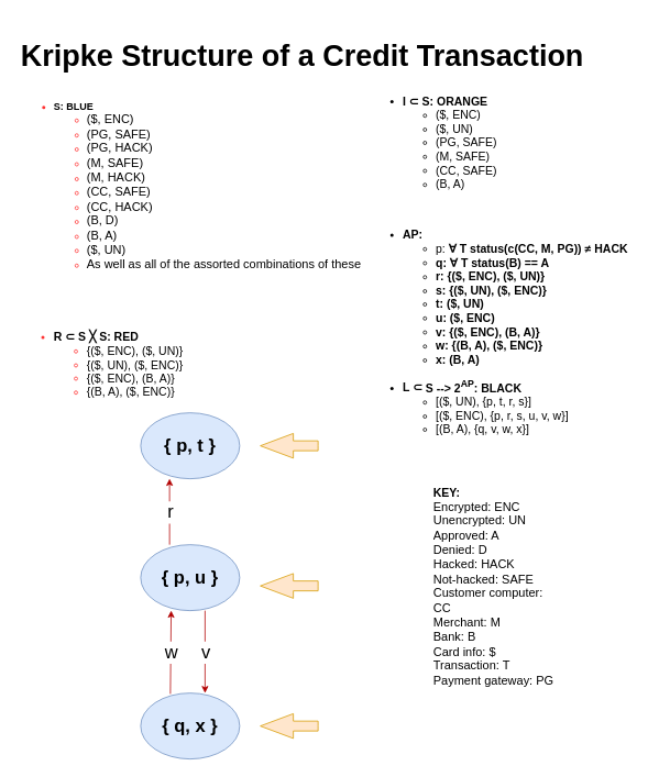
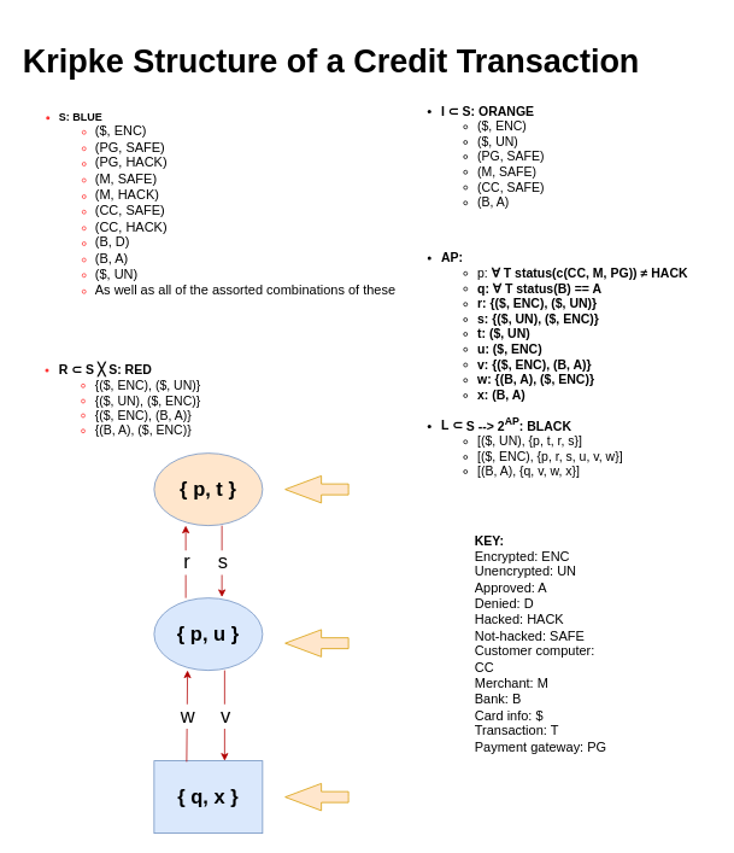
  <mxCell id="0" />
  <mxCell id="1" parent="0" />
- <mxCell id="2" value="&lt;font size=&quot;1&quot;&gt;&lt;b style=&quot;font-size: 22px;&quot;&gt;{ p, t }&lt;/b&gt;&lt;/font&gt;" style="ellipse;whiteSpace=wrap;html=1;fontFamily=Helvetica;fontSize=12;fillColor=#dae8fc;strokeColor=#6c8ebf;" vertex="1" parent="1"><mxGeometry x="170" y="500" width="120" height="80" as="geometry" /></mxCell>
- <mxCell id="3" value="&lt;font size=&quot;1&quot;&gt;&lt;b style=&quot;font-size: 22px;&quot;&gt;{ q, x }&lt;/b&gt;&lt;/font&gt;" style="ellipse;whiteSpace=wrap;html=1;fontFamily=Helvetica;fontSize=12;fillColor=#dae8fc;strokeColor=#6c8ebf;" vertex="1" parent="1"><mxGeometry x="170" y="840" width="120" height="80" as="geometry" /></mxCell>
+ <mxCell id="2" value="&lt;font size=&quot;1&quot;&gt;&lt;b style=&quot;font-size: 22px;&quot;&gt;{ p, t }&lt;/b&gt;&lt;/font&gt;" style="ellipse;whiteSpace=wrap;html=1;fontFamily=Helvetica;fontSize=12;fillColor=#ffe6cc;strokeColor=#6c8ebf;" vertex="1" parent="1"><mxGeometry x="170" y="500" width="120" height="80" as="geometry" /></mxCell>
+ <mxCell id="3" value="&lt;font size=&quot;1&quot;&gt;&lt;b style=&quot;font-size: 22px;&quot;&gt;{ q, x }&lt;/b&gt;&lt;/font&gt;" style="whiteSpace=wrap;html=1;fontFamily=Helvetica;fontSize=12;fillColor=#dae8fc;strokeColor=#6c8ebf;rounded=0;" vertex="1" parent="1"><mxGeometry x="170" y="840" width="120" height="80" as="geometry" /></mxCell>
  <mxCell id="4" value="&lt;font size=&quot;1&quot;&gt;&lt;b style=&quot;font-size: 22px;&quot;&gt;{ p, u }&lt;/b&gt;&lt;/font&gt;" style="ellipse;whiteSpace=wrap;html=1;fontFamily=Helvetica;fontSize=12;fillColor=#dae8fc;strokeColor=#6c8ebf;" vertex="1" parent="1"><mxGeometry x="170" y="660" width="120" height="80" as="geometry" /></mxCell>
+ <mxCell id="5" value="" style="endArrow=classic;html=1;rounded=0;fontFamily=Helvetica;fontSize=22;exitX=0.625;exitY=1;exitDx=0;exitDy=0;exitPerimeter=0;entryX=0.625;entryY=-0.012;entryDx=0;entryDy=0;entryPerimeter=0;fillColor=#e51400;strokeColor=#B20000;" edge="1" parent="1" source="2" target="4"><mxGeometry relative="1" as="geometry"><mxPoint x="245" y="620" as="sourcePoint" /><mxPoint x="345" y="620" as="targetPoint" /></mxGeometry></mxCell>
+ <mxCell id="6" value="s" style="edgeLabel;resizable=0;html=1;align=center;verticalAlign=middle;fontFamily=Helvetica;fontSize=22;" connectable="0" vertex="1" parent="5"><mxGeometry relative="1" as="geometry" /></mxCell>
  <mxCell id="7" value="" style="endArrow=classic;html=1;rounded=0;fontFamily=Helvetica;fontSize=22;exitX=0.292;exitY=0;exitDx=0;exitDy=0;exitPerimeter=0;fillColor=#e51400;strokeColor=#B20000;" edge="1" parent="1" source="4"><mxGeometry relative="1" as="geometry"><mxPoint x="105" y="630" as="sourcePoint" /><mxPoint x="205" y="580" as="targetPoint" /></mxGeometry></mxCell>
  <mxCell id="8" value="r" style="edgeLabel;resizable=0;html=1;align=center;verticalAlign=middle;fontFamily=Helvetica;fontSize=22;" connectable="0" vertex="1" parent="7"><mxGeometry relative="1" as="geometry" /></mxCell>
  <mxCell id="9" value="" style="endArrow=classic;html=1;rounded=0;fontFamily=Helvetica;fontSize=22;exitX=0.65;exitY=1;exitDx=0;exitDy=0;exitPerimeter=0;entryX=0.65;entryY=0;entryDx=0;entryDy=0;entryPerimeter=0;fillColor=#e51400;strokeColor=#B20000;" edge="1" parent="1" source="4" target="3"><mxGeometry relative="1" as="geometry"><mxPoint x="230" y="790" as="sourcePoint" /><mxPoint x="330" y="790" as="targetPoint" /></mxGeometry></mxCell>
  <mxCell id="10" value="v" style="edgeLabel;resizable=0;html=1;align=center;verticalAlign=middle;fontFamily=Helvetica;fontSize=22;" connectable="0" vertex="1" parent="9"><mxGeometry relative="1" as="geometry" /></mxCell>
  <mxCell id="11" value="" style="endArrow=classic;html=1;rounded=0;fontFamily=Helvetica;fontSize=22;entryX=0.308;entryY=1;entryDx=0;entryDy=0;entryPerimeter=0;exitX=0.3;exitY=0.013;exitDx=0;exitDy=0;exitPerimeter=0;fillColor=#e51400;strokeColor=#B20000;" edge="1" parent="1" source="3" target="4"><mxGeometry relative="1" as="geometry"><mxPoint x="125" y="790" as="sourcePoint" /><mxPoint x="225" y="790" as="targetPoint" /></mxGeometry></mxCell>
  <mxCell id="12" value="w" style="edgeLabel;resizable=0;html=1;align=center;verticalAlign=middle;fontFamily=Helvetica;fontSize=22;" connectable="0" vertex="1" parent="11"><mxGeometry relative="1" as="geometry" /></mxCell>
  <mxCell id="13" value="" style="html=1;shadow=0;dashed=0;align=center;verticalAlign=middle;shape=mxgraph.arrows2.arrow;dy=0.6;dx=40;flipH=1;notch=0;fontFamily=Helvetica;fontSize=22;fillColor=#ffe6cc;strokeColor=#d79b00;" vertex="1" parent="1"><mxGeometry x="315" y="525" width="70" height="30" as="geometry" /></mxCell>
  <mxCell id="14" value="" style="html=1;shadow=0;dashed=0;align=center;verticalAlign=middle;shape=mxgraph.arrows2.arrow;dy=0.6;dx=40;flipH=1;notch=0;fontFamily=Helvetica;fontSize=22;fillColor=#ffe6cc;strokeColor=#d79b00;" vertex="1" parent="1"><mxGeometry x="315" y="865" width="70" height="30" as="geometry" /></mxCell>
  <mxCell id="15" value="" style="html=1;shadow=0;dashed=0;align=center;verticalAlign=middle;shape=mxgraph.arrows2.arrow;dy=0.6;dx=40;flipH=1;notch=0;fontFamily=Helvetica;fontSize=22;fillColor=#ffe6cc;strokeColor=#d79b00;" vertex="1" parent="1"><mxGeometry x="315" y="695" width="70" height="30" as="geometry" /></mxCell>
  <mxCell id="16" value="&lt;h1&gt;&lt;font style=&quot;font-size: 36px;&quot; color=&quot;#000000&quot;&gt;Kripke Structure of a Credit Transaction&lt;/font&gt;&lt;/h1&gt;&lt;div style=&quot;&quot;&gt;&lt;ul style=&quot;&quot;&gt;&lt;li style=&quot;font-size: 12px;&quot;&gt;&lt;font color=&quot;#000000&quot;&gt;&lt;b&gt;S: BLUE&lt;/b&gt;&lt;/font&gt;&lt;/li&gt;&lt;ul style=&quot;font-size: 12px;&quot;&gt;&lt;li&gt;&lt;p style=&quot;margin: 0in; font-size: 11pt;&quot;&gt;&lt;font color=&quot;#000000&quot;&gt;($, ENC)&lt;/font&gt;&lt;/p&gt;&lt;/li&gt;&lt;li&gt;&lt;p style=&quot;margin: 0in; font-size: 11pt;&quot;&gt;&lt;span style=&quot;font-size: 11pt; background-color: initial;&quot;&gt;&lt;font color=&quot;#000000&quot;&gt;(PG, SAFE)&lt;/font&gt;&lt;/span&gt;&lt;/p&gt;&lt;/li&gt;&lt;li&gt;&lt;p style=&quot;margin: 0in; font-size: 11pt;&quot;&gt;&lt;span style=&quot;font-size: 11pt; background-color: initial;&quot;&gt;&lt;font color=&quot;#000000&quot;&gt;(PG, HACK)&lt;/font&gt;&lt;/span&gt;&lt;/p&gt;&lt;/li&gt;&lt;li&gt;&lt;p style=&quot;margin: 0in; font-size: 11pt;&quot;&gt;&lt;span style=&quot;font-size: 11pt; background-color: initial;&quot;&gt;&lt;font color=&quot;#000000&quot;&gt;(M, SAFE)&lt;/font&gt;&lt;/span&gt;&lt;/p&gt;&lt;/li&gt;&lt;li&gt;&lt;p style=&quot;margin: 0in; font-size: 11pt;&quot;&gt;&lt;span style=&quot;font-size: 11pt; background-color: initial;&quot;&gt;&lt;font color=&quot;#000000&quot;&gt;(M, HACK)&lt;/font&gt;&lt;/span&gt;&lt;/p&gt;&lt;/li&gt;&lt;li&gt;&lt;p style=&quot;margin: 0in; font-size: 11pt;&quot;&gt;&lt;span style=&quot;font-size: 11pt; background-color: initial;&quot;&gt;&lt;font color=&quot;#000000&quot;&gt;(CC, SAFE)&lt;/font&gt;&lt;/span&gt;&lt;/p&gt;&lt;/li&gt;&lt;li&gt;&lt;p style=&quot;margin: 0in; font-size: 11pt;&quot;&gt;&lt;span style=&quot;font-size: 11pt; background-color: initial;&quot;&gt;&lt;font color=&quot;#000000&quot;&gt;(CC, HACK)&lt;/font&gt;&lt;/span&gt;&lt;/p&gt;&lt;/li&gt;&lt;li&gt;&lt;p style=&quot;margin: 0in; font-size: 11pt;&quot;&gt;&lt;span style=&quot;font-size: 11pt; background-color: initial;&quot;&gt;&lt;font color=&quot;#000000&quot;&gt;(B, D)&lt;/font&gt;&lt;/span&gt;&lt;/p&gt;&lt;/li&gt;&lt;li&gt;&lt;p style=&quot;margin: 0in; font-size: 11pt;&quot;&gt;&lt;span style=&quot;font-size: 11pt; background-color: initial;&quot;&gt;&lt;font color=&quot;#000000&quot;&gt;(B, A)&lt;/font&gt;&lt;/span&gt;&lt;/p&gt;&lt;/li&gt;&lt;li&gt;&lt;p style=&quot;margin: 0in; font-size: 11pt;&quot;&gt;&lt;span style=&quot;font-size: 11pt; background-color: initial;&quot;&gt;&lt;font color=&quot;#000000&quot;&gt;($, UN)&lt;/font&gt;&lt;/span&gt;&lt;/p&gt;&lt;/li&gt;&lt;li&gt;&lt;p style=&quot;margin: 0in; font-size: 11pt;&quot;&gt;&lt;span style=&quot;font-size: 11pt; background-color: initial;&quot;&gt;&lt;font color=&quot;#000000&quot;&gt;As well as all of the assorted combinations of these&lt;/font&gt;&lt;/span&gt;&lt;/p&gt;&lt;/li&gt;&lt;/ul&gt;&lt;/ul&gt;&lt;div&gt;&lt;font color=&quot;#000000&quot;&gt;&lt;span style=&quot;font-size: 14.667px;&quot;&gt;&lt;br&gt;&lt;/span&gt;&lt;/font&gt;&lt;/div&gt;&lt;ul style=&quot;&quot;&gt;&lt;li style=&quot;font-size: 14px; border-color: var(--border-color);&quot;&gt;&lt;font style=&quot;border-color: var(--border-color); font-size: 14px;&quot; color=&quot;#000000&quot;&gt;&lt;span style=&quot;border-color: var(--border-color);&quot;&gt;&lt;b&gt;R ⊂&lt;/b&gt;&lt;/span&gt;&lt;b style=&quot;border-color: var(--border-color);&quot;&gt; S&amp;nbsp;╳ S: RED&lt;/b&gt;&lt;/font&gt;&lt;/li&gt;&lt;ul style=&quot;font-size: 14px; border-color: var(--border-color);&quot;&gt;&lt;li style=&quot;border-color: var(--border-color);&quot;&gt;&lt;p style=&quot;border-color: var(--border-color); margin: 0in;&quot;&gt;&lt;font style=&quot;border-color: var(--border-color); font-size: 14px;&quot; color=&quot;#000000&quot;&gt;{($, ENC), ($, UN)}&lt;/font&gt;&lt;/p&gt;&lt;/li&gt;&lt;li style=&quot;border-color: var(--border-color);&quot;&gt;&lt;p style=&quot;border-color: var(--border-color); margin: 0in;&quot;&gt;&lt;font style=&quot;border-color: var(--border-color); font-size: 14px;&quot; color=&quot;#000000&quot;&gt;{($, UN), ($, ENC)}&lt;/font&gt;&lt;/p&gt;&lt;/li&gt;&lt;li style=&quot;border-color: var(--border-color);&quot;&gt;&lt;p style=&quot;border-color: var(--border-color); margin: 0in;&quot;&gt;&lt;font color=&quot;#000000&quot;&gt;{($, ENC), (B, A)}&lt;/font&gt;&lt;/p&gt;&lt;/li&gt;&lt;li style=&quot;border-color: var(--border-color);&quot;&gt;&lt;p style=&quot;border-color: var(--border-color); margin: 0in;&quot;&gt;&lt;font color=&quot;#000000&quot;&gt;{(B, A), ($, ENC)}&lt;/font&gt;&lt;/p&gt;&lt;/li&gt;&lt;/ul&gt;&lt;/ul&gt;&lt;/div&gt;" style="text;html=1;strokeColor=none;fillColor=none;spacing=5;spacingTop=-20;whiteSpace=wrap;overflow=hidden;rounded=0;fontFamily=Helvetica;fontSize=22;fontColor=#FF3333;" vertex="1" parent="1"><mxGeometry x="20" y="20" width="770" height="470" as="geometry" /></mxCell>
  <mxCell id="17" value="&lt;h1 style=&quot;font-size: 14px;&quot;&gt;&lt;ul style=&quot;border-color: var(--border-color);&quot;&gt;&lt;li style=&quot;font-weight: 400; border-color: var(--border-color);&quot;&gt;&lt;font style=&quot;border-color: var(--border-color); font-size: 14px;&quot; color=&quot;#000000&quot;&gt;&lt;b style=&quot;border-color: var(--border-color);&quot;&gt;I&amp;nbsp;&lt;b style=&quot;border-color: var(--border-color);&quot;&gt;⊂ S&lt;/b&gt;: ORANGE&lt;/b&gt;&lt;/font&gt;&lt;/li&gt;&lt;ul style=&quot;font-weight: 400; border-color: var(--border-color);&quot;&gt;&lt;li style=&quot;border-color: var(--border-color);&quot;&gt;&lt;p style=&quot;border-color: var(--border-color); margin: 0in;&quot;&gt;&lt;font style=&quot;border-color: var(--border-color); font-size: 14px;&quot; color=&quot;#000000&quot;&gt;($, ENC)&lt;/font&gt;&lt;/p&gt;&lt;/li&gt;&lt;li style=&quot;border-color: var(--border-color);&quot;&gt;&lt;p style=&quot;border-color: var(--border-color); margin: 0in;&quot;&gt;&lt;font style=&quot;border-color: var(--border-color); font-size: 14px;&quot; color=&quot;#000000&quot;&gt;($, UN)&lt;/font&gt;&lt;/p&gt;&lt;/li&gt;&lt;li style=&quot;border-color: var(--border-color);&quot;&gt;&lt;p style=&quot;border-color: var(--border-color); margin: 0in;&quot;&gt;(PG, SAFE)&lt;/p&gt;&lt;/li&gt;&lt;li style=&quot;border-color: var(--border-color);&quot;&gt;&lt;p style=&quot;border-color: var(--border-color); margin: 0in;&quot;&gt;&lt;span style=&quot;background-color: initial;&quot;&gt;(M, SAFE)&lt;/span&gt;&lt;/p&gt;&lt;/li&gt;&lt;li style=&quot;border-color: var(--border-color);&quot;&gt;&lt;p style=&quot;border-color: var(--border-color); margin: 0in;&quot;&gt;&lt;span style=&quot;border-color: var(--border-color); background-color: initial;&quot;&gt;(CC, SAFE)&lt;/span&gt;&lt;/p&gt;&lt;/li&gt;&lt;li style=&quot;border-color: var(--border-color);&quot;&gt;&lt;p style=&quot;border-color: var(--border-color); margin: 0in;&quot;&gt;&lt;span style=&quot;border-color: var(--border-color); background-color: initial;&quot;&gt;(B, A)&lt;/span&gt;&lt;/p&gt;&lt;/li&gt;&lt;/ul&gt;&lt;/ul&gt;&lt;div&gt;&lt;span style=&quot;font-weight: 400;&quot;&gt;&lt;br&gt;&lt;/span&gt;&lt;/div&gt;&lt;ul style=&quot;border-color: var(--border-color);&quot;&gt;&lt;li style=&quot;&quot;&gt;AP:&lt;/li&gt;&lt;ul&gt;&lt;li style=&quot;&quot;&gt;&lt;span style=&quot;font-weight: normal;&quot;&gt;p:&amp;nbsp;&lt;/span&gt;∀ T status(c(CC, M, PG)) ≠ HACK&lt;/li&gt;&lt;li style=&quot;border-color: var(--border-color);&quot;&gt;q:&amp;nbsp;∀ T&amp;nbsp;status(B) == A&lt;/li&gt;&lt;li style=&quot;border-color: var(--border-color);&quot;&gt;r: {($, ENC), ($, UN)}&lt;/li&gt;&lt;li style=&quot;border-color: var(--border-color);&quot;&gt;s: {($, UN), ($, ENC)}&lt;/li&gt;&lt;li style=&quot;border-color: var(--border-color);&quot;&gt;t: ($, UN)&lt;/li&gt;&lt;li style=&quot;border-color: var(--border-color);&quot;&gt;u: ($, ENC)&lt;/li&gt;&lt;li style=&quot;border-color: var(--border-color);&quot;&gt;v: {($, ENC), (B, A)}&lt;/li&gt;&lt;li style=&quot;border-color: var(--border-color);&quot;&gt;w: {(B, A), ($, ENC)}&lt;/li&gt;&lt;li style=&quot;border-color: var(--border-color);&quot;&gt;x: (B, A)&lt;/li&gt;&lt;/ul&gt;&lt;/ul&gt;&lt;ul style=&quot;border-color: var(--border-color); font-weight: 400;&quot;&gt;&lt;li style=&quot;border-color: var(--border-color);&quot;&gt;&lt;font style=&quot;border-color: var(--border-color); font-size: 14px;&quot; color=&quot;#000000&quot;&gt;&lt;b style=&quot;border-color: var(--border-color);&quot;&gt;L ⊂&lt;/b&gt;&lt;b style=&quot;border-color: var(--border-color);&quot;&gt;&amp;nbsp;S --&amp;gt; 2&lt;sup&gt;AP&lt;/sup&gt;: BLACK&lt;/b&gt;&lt;/font&gt;&lt;/li&gt;&lt;ul style=&quot;border-color: var(--border-color);&quot;&gt;&lt;li style=&quot;border-color: var(--border-color);&quot;&gt;&lt;p style=&quot;border-color: var(--border-color); margin: 0in;&quot;&gt;[($, UN), {p, t, r, s}]&lt;/p&gt;&lt;/li&gt;&lt;li style=&quot;border-color: var(--border-color);&quot;&gt;&lt;p style=&quot;border-color: var(--border-color); margin: 0in;&quot;&gt;[($, ENC), {p, r, s, u, v, w}]&lt;/p&gt;&lt;/li&gt;&lt;li style=&quot;border-color: var(--border-color);&quot;&gt;&lt;p style=&quot;border-color: var(--border-color); margin: 0in;&quot;&gt;[(B, A), {q, v, w, x}]&lt;/p&gt;&lt;/li&gt;&lt;/ul&gt;&lt;/ul&gt;&lt;/h1&gt;" style="text;html=1;strokeColor=none;fillColor=none;spacing=5;spacingTop=-20;whiteSpace=wrap;overflow=hidden;rounded=0;fontFamily=Helvetica;fontSize=12;fontColor=#000000;" vertex="1" parent="1"><mxGeometry x="443" y="110" width="337" height="470" as="geometry" /></mxCell>
  <mxCell id="18" value="&lt;p&gt;&lt;/p&gt;&lt;b&gt;KEY:&lt;/b&gt;&lt;br&gt;&lt;p style=&quot;margin: 0in; font-size: 11pt;&quot;&gt;Encrypted: ENC&lt;/p&gt;&lt;span style=&quot;font-size: 11pt; background-color: initial;&quot;&gt;Unencrypted: UN&lt;/span&gt;&lt;br&gt;&lt;span style=&quot;font-size: 11pt; background-color: initial;&quot;&gt;Approved: A&lt;/span&gt;&lt;br&gt;&lt;span style=&quot;font-size: 11pt; background-color: initial;&quot;&gt;Denied: D&lt;/span&gt;&lt;br&gt;&lt;span style=&quot;font-size: 11pt; background-color: initial;&quot;&gt;Hacked: HACK&lt;/span&gt;&lt;br&gt;&lt;span style=&quot;font-size: 11pt; background-color: initial;&quot;&gt;Not-hacked: SAFE&lt;/span&gt;&lt;br&gt;&lt;span style=&quot;font-size: 11pt; background-color: initial;&quot;&gt;Customer computer:&lt;/span&gt;&lt;br&gt;&lt;p style=&quot;margin: 0in; font-size: 11pt;&quot;&gt;CC&lt;/p&gt;&lt;span style=&quot;font-size: 11pt; background-color: initial;&quot;&gt;Merchant: M&lt;/span&gt;&lt;br&gt;&lt;span style=&quot;font-size: 11pt; background-color: initial;&quot;&gt;Bank: B&lt;/span&gt;&lt;br&gt;&lt;span style=&quot;font-size: 11pt; background-color: initial;&quot;&gt;Card info: $&lt;/span&gt;&lt;br&gt;&lt;span style=&quot;font-size: 11pt; background-color: initial;&quot;&gt;Transaction: T&lt;/span&gt;&lt;br&gt;&lt;p style=&quot;margin: 0in; font-size: 11pt;&quot;&gt;Payment gateway: PG&lt;/p&gt;&lt;br&gt;&lt;br&gt;&lt;br&gt;&lt;br&gt;" style="text;html=1;strokeColor=none;fillColor=none;spacing=5;spacingTop=-20;whiteSpace=wrap;overflow=hidden;rounded=0;fontFamily=Helvetica;fontSize=14;fontColor=#000000;" vertex="1" parent="1"><mxGeometry x="520" y="585" width="270" height="330" as="geometry" /></mxCell>
